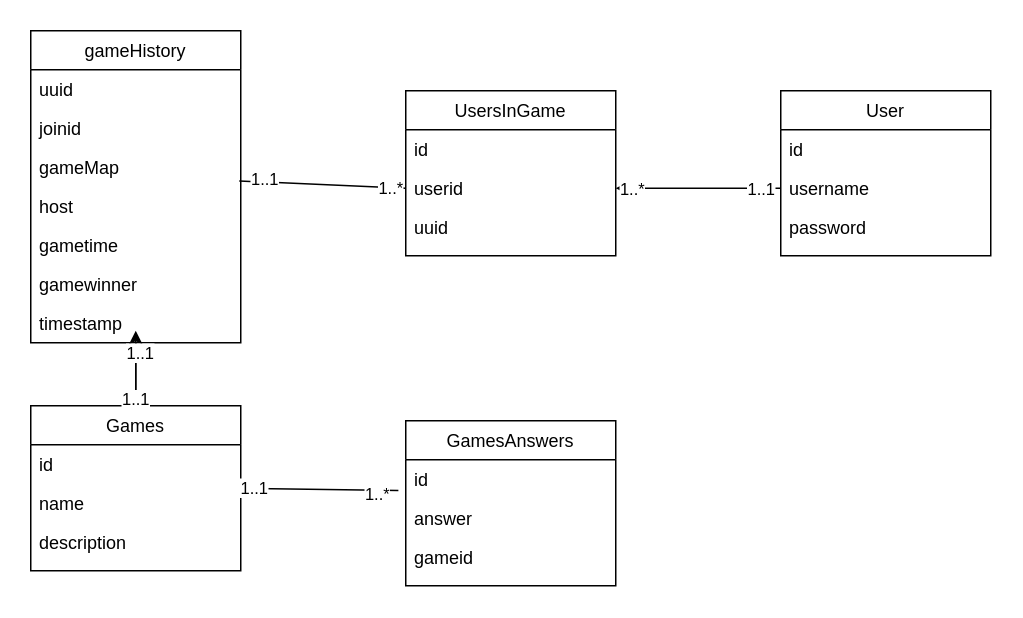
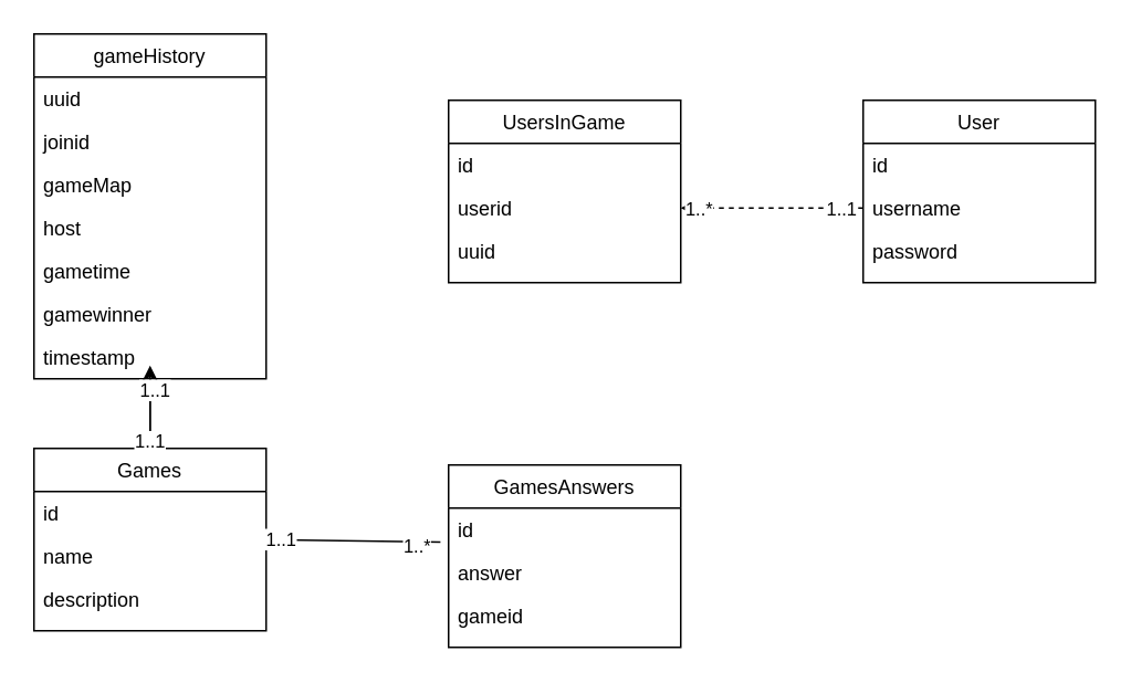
  <mxCell id="0" />
  <mxCell id="1" parent="0" />
  <mxCell id="2" value="gameHistory&#10;" style="swimlane;fontStyle=0;align=center;verticalAlign=top;childLayout=stackLayout;horizontal=1;startSize=26;horizontalStack=0;resizeParent=1;resizeLast=0;collapsible=1;marginBottom=0;rounded=0;shadow=0;strokeWidth=1;" vertex="1" parent="1"><mxGeometry x="20" y="20" width="140" height="208" as="geometry"><mxRectangle x="550" y="140" width="160" height="26" as="alternateBounds" /></mxGeometry></mxCell>
  <mxCell id="3" value="uuid" style="text;align=left;verticalAlign=top;spacingLeft=4;spacingRight=4;overflow=hidden;rotatable=0;points=[[0,0.5],[1,0.5]];portConstraint=eastwest;" vertex="1" parent="2"><mxGeometry y="26" width="140" height="26" as="geometry" /></mxCell>
  <mxCell id="4" value="joinid" style="text;align=left;verticalAlign=top;spacingLeft=4;spacingRight=4;overflow=hidden;rotatable=0;points=[[0,0.5],[1,0.5]];portConstraint=eastwest;rounded=0;shadow=0;html=0;" vertex="1" parent="2"><mxGeometry y="52" width="140" height="26" as="geometry" /></mxCell>
  <mxCell id="5" value="gameMap" style="text;align=left;verticalAlign=top;spacingLeft=4;spacingRight=4;overflow=hidden;rotatable=0;points=[[0,0.5],[1,0.5]];portConstraint=eastwest;rounded=0;shadow=0;html=0;" vertex="1" parent="2"><mxGeometry y="78" width="140" height="26" as="geometry" /></mxCell>
  <mxCell id="6" value="host" style="text;align=left;verticalAlign=top;spacingLeft=4;spacingRight=4;overflow=hidden;rotatable=0;points=[[0,0.5],[1,0.5]];portConstraint=eastwest;rounded=0;shadow=0;html=0;" vertex="1" parent="2"><mxGeometry y="104" width="140" height="26" as="geometry" /></mxCell>
  <mxCell id="7" value="gametime" style="text;align=left;verticalAlign=top;spacingLeft=4;spacingRight=4;overflow=hidden;rotatable=0;points=[[0,0.5],[1,0.5]];portConstraint=eastwest;rounded=0;shadow=0;html=0;" vertex="1" parent="2"><mxGeometry y="130" width="140" height="26" as="geometry" /></mxCell>
  <mxCell id="8" value="gamewinner" style="text;align=left;verticalAlign=top;spacingLeft=4;spacingRight=4;overflow=hidden;rotatable=0;points=[[0,0.5],[1,0.5]];portConstraint=eastwest;rounded=0;shadow=0;html=0;" vertex="1" parent="2"><mxGeometry y="156" width="140" height="26" as="geometry" /></mxCell>
  <mxCell id="9" value="timestamp" style="text;align=left;verticalAlign=top;spacingLeft=4;spacingRight=4;overflow=hidden;rotatable=0;points=[[0,0.5],[1,0.5]];portConstraint=eastwest;rounded=0;shadow=0;html=0;" vertex="1" parent="2"><mxGeometry y="182" width="140" height="26" as="geometry" /></mxCell>
  <mxCell id="10" value="UsersInGame" style="swimlane;fontStyle=0;align=center;verticalAlign=top;childLayout=stackLayout;horizontal=1;startSize=26;horizontalStack=0;resizeParent=1;resizeLast=0;collapsible=1;marginBottom=0;rounded=0;shadow=0;strokeWidth=1;" vertex="1" parent="1"><mxGeometry x="270" y="60" width="140" height="110" as="geometry"><mxRectangle x="550" y="140" width="160" height="26" as="alternateBounds" /></mxGeometry></mxCell>
  <mxCell id="11" value="id" style="text;align=left;verticalAlign=top;spacingLeft=4;spacingRight=4;overflow=hidden;rotatable=0;points=[[0,0.5],[1,0.5]];portConstraint=eastwest;" vertex="1" parent="10"><mxGeometry y="26" width="140" height="26" as="geometry" /></mxCell>
  <mxCell id="12" value="userid" style="text;align=left;verticalAlign=top;spacingLeft=4;spacingRight=4;overflow=hidden;rotatable=0;points=[[0,0.5],[1,0.5]];portConstraint=eastwest;rounded=0;shadow=0;html=0;" vertex="1" parent="10"><mxGeometry y="52" width="140" height="26" as="geometry" /></mxCell>
  <mxCell id="13" value="uuid" style="text;align=left;verticalAlign=top;spacingLeft=4;spacingRight=4;overflow=hidden;rotatable=0;points=[[0,0.5],[1,0.5]];portConstraint=eastwest;rounded=0;shadow=0;html=0;" vertex="1" parent="10"><mxGeometry y="78" width="140" height="26" as="geometry" /></mxCell>
  <mxCell id="14" value="User" style="swimlane;fontStyle=0;align=center;verticalAlign=top;childLayout=stackLayout;horizontal=1;startSize=26;horizontalStack=0;resizeParent=1;resizeLast=0;collapsible=1;marginBottom=0;rounded=0;shadow=0;strokeWidth=1;" vertex="1" parent="1"><mxGeometry x="520" y="60" width="140" height="110" as="geometry"><mxRectangle x="550" y="140" width="160" height="26" as="alternateBounds" /></mxGeometry></mxCell>
  <mxCell id="15" value="id" style="text;align=left;verticalAlign=top;spacingLeft=4;spacingRight=4;overflow=hidden;rotatable=0;points=[[0,0.5],[1,0.5]];portConstraint=eastwest;" vertex="1" parent="14"><mxGeometry y="26" width="140" height="26" as="geometry" /></mxCell>
  <mxCell id="16" value="username" style="text;align=left;verticalAlign=top;spacingLeft=4;spacingRight=4;overflow=hidden;rotatable=0;points=[[0,0.5],[1,0.5]];portConstraint=eastwest;rounded=0;shadow=0;html=0;" vertex="1" parent="14"><mxGeometry y="52" width="140" height="26" as="geometry" /></mxCell>
  <mxCell id="17" value="password" style="text;align=left;verticalAlign=top;spacingLeft=4;spacingRight=4;overflow=hidden;rotatable=0;points=[[0,0.5],[1,0.5]];portConstraint=eastwest;rounded=0;shadow=0;html=0;" vertex="1" parent="14"><mxGeometry y="78" width="140" height="26" as="geometry" /></mxCell>
- <mxCell id="18" style="html=1;startArrow=none;exitX=0;exitY=0.5;exitDx=0;exitDy=0;" edge="1" parent="1" source="16" target="12"><mxGeometry relative="1" as="geometry"><mxPoint x="470" y="125" as="sourcePoint" /></mxGeometry></mxCell>
+ <mxCell id="18" style="html=1;startArrow=none;exitX=0;exitY=0.5;exitDx=0;exitDy=0;dashed=1;" edge="1" parent="1" source="16" target="12"><mxGeometry relative="1" as="geometry"><mxPoint x="470" y="125" as="sourcePoint" /></mxGeometry></mxCell>
  <mxCell id="19" value="1..*" style="edgeLabel;html=1;align=center;verticalAlign=middle;resizable=0;points=[];" vertex="1" connectable="0" parent="18"><mxGeometry x="0.399" y="-1" relative="1" as="geometry"><mxPoint x="-23" y="1" as="offset" /></mxGeometry></mxCell>
  <mxCell id="20" value="1..1" style="edgeLabel;html=1;align=center;verticalAlign=middle;resizable=0;points=[];" vertex="1" connectable="0" parent="18"><mxGeometry x="-0.738" relative="1" as="geometry"><mxPoint as="offset" /></mxGeometry></mxCell>
- <mxCell id="21" value="1..*" style="endArrow=none;html=1;entryX=0;entryY=0.5;entryDx=0;entryDy=0;exitX=0.993;exitY=-0.148;exitDx=0;exitDy=0;exitPerimeter=0;" edge="1" parent="1" source="6" target="12"><mxGeometry x="0.818" width="50" height="50" relative="1" as="geometry"><mxPoint x="190" y="150" as="sourcePoint" /><mxPoint x="240" y="100" as="targetPoint" /><mxPoint as="offset" /></mxGeometry></mxCell>
- <mxCell id="22" value="1..1" style="edgeLabel;html=1;align=center;verticalAlign=middle;resizable=0;points=[];" vertex="1" connectable="0" parent="21"><mxGeometry x="-0.72" y="2" relative="1" as="geometry"><mxPoint as="offset" /></mxGeometry></mxCell>
  <mxCell id="23" value="GamesAnswers" style="swimlane;fontStyle=0;align=center;verticalAlign=top;childLayout=stackLayout;horizontal=1;startSize=26;horizontalStack=0;resizeParent=1;resizeLast=0;collapsible=1;marginBottom=0;rounded=0;shadow=0;strokeWidth=1;" vertex="1" parent="1"><mxGeometry x="270" y="280" width="140" height="110" as="geometry"><mxRectangle x="550" y="140" width="160" height="26" as="alternateBounds" /></mxGeometry></mxCell>
  <mxCell id="24" value="id" style="text;align=left;verticalAlign=top;spacingLeft=4;spacingRight=4;overflow=hidden;rotatable=0;points=[[0,0.5],[1,0.5]];portConstraint=eastwest;" vertex="1" parent="23"><mxGeometry y="26" width="140" height="26" as="geometry" /></mxCell>
  <mxCell id="25" value="answer" style="text;align=left;verticalAlign=top;spacingLeft=4;spacingRight=4;overflow=hidden;rotatable=0;points=[[0,0.5],[1,0.5]];portConstraint=eastwest;rounded=0;shadow=0;html=0;" vertex="1" parent="23"><mxGeometry y="52" width="140" height="26" as="geometry" /></mxCell>
  <mxCell id="26" value="gameid" style="text;align=left;verticalAlign=top;spacingLeft=4;spacingRight=4;overflow=hidden;rotatable=0;points=[[0,0.5],[1,0.5]];portConstraint=eastwest;rounded=0;shadow=0;html=0;" vertex="1" parent="23"><mxGeometry y="78" width="140" height="26" as="geometry" /></mxCell>
  <mxCell id="27" value="" style="edgeStyle=none;html=1;" edge="1" parent="1" source="28"><mxGeometry relative="1" as="geometry"><mxPoint x="90" y="220" as="targetPoint" /></mxGeometry></mxCell>
  <mxCell id="28" value="Games" style="swimlane;fontStyle=0;align=center;verticalAlign=top;childLayout=stackLayout;horizontal=1;startSize=26;horizontalStack=0;resizeParent=1;resizeLast=0;collapsible=1;marginBottom=0;rounded=0;shadow=0;strokeWidth=1;" vertex="1" parent="1"><mxGeometry x="20" y="270" width="140" height="110" as="geometry"><mxRectangle x="550" y="140" width="160" height="26" as="alternateBounds" /></mxGeometry></mxCell>
  <mxCell id="29" value="id" style="text;align=left;verticalAlign=top;spacingLeft=4;spacingRight=4;overflow=hidden;rotatable=0;points=[[0,0.5],[1,0.5]];portConstraint=eastwest;" vertex="1" parent="28"><mxGeometry y="26" width="140" height="26" as="geometry" /></mxCell>
  <mxCell id="30" value="name" style="text;align=left;verticalAlign=top;spacingLeft=4;spacingRight=4;overflow=hidden;rotatable=0;points=[[0,0.5],[1,0.5]];portConstraint=eastwest;rounded=0;shadow=0;html=0;" vertex="1" parent="28"><mxGeometry y="52" width="140" height="26" as="geometry" /></mxCell>
  <mxCell id="31" value="description" style="text;align=left;verticalAlign=top;spacingLeft=4;spacingRight=4;overflow=hidden;rotatable=0;points=[[0,0.5],[1,0.5]];portConstraint=eastwest;rounded=0;shadow=0;html=0;" vertex="1" parent="28"><mxGeometry y="78" width="140" height="26" as="geometry" /></mxCell>
  <mxCell id="32" value="1..1" style="endArrow=none;html=1;exitX=0.5;exitY=1;exitDx=0;exitDy=0;" edge="1" parent="1" source="2"><mxGeometry x="0.818" width="50" height="50" relative="1" as="geometry"><mxPoint x="100" y="240" as="sourcePoint" /><mxPoint x="90" y="270" as="targetPoint" /><mxPoint as="offset" /></mxGeometry></mxCell>
  <mxCell id="33" value="1..1" style="edgeLabel;html=1;align=center;verticalAlign=middle;resizable=0;points=[];" vertex="1" connectable="0" parent="32"><mxGeometry x="-0.72" y="2" relative="1" as="geometry"><mxPoint as="offset" /></mxGeometry></mxCell>
  <mxCell id="34" value="1..1" style="endArrow=none;html=1;exitX=-0.035;exitY=0.786;exitDx=0;exitDy=0;exitPerimeter=0;entryX=1;entryY=0.5;entryDx=0;entryDy=0;" edge="1" parent="1" source="24" target="28"><mxGeometry x="0.818" width="50" height="50" relative="1" as="geometry"><mxPoint x="200" y="270" as="sourcePoint" /><mxPoint x="200" y="320" as="targetPoint" /><mxPoint as="offset" /></mxGeometry></mxCell>
  <mxCell id="35" value="1..*" style="edgeLabel;html=1;align=center;verticalAlign=middle;resizable=0;points=[];" vertex="1" connectable="0" parent="34"><mxGeometry x="-0.72" y="2" relative="1" as="geometry"><mxPoint as="offset" /></mxGeometry></mxCell>
